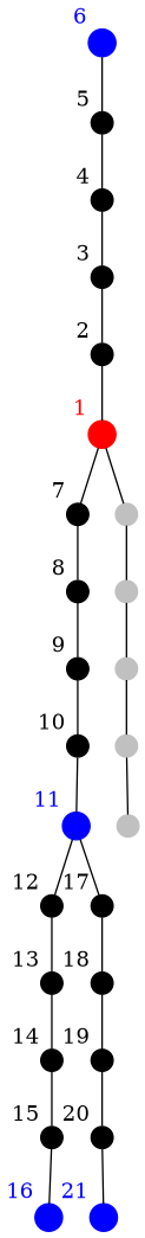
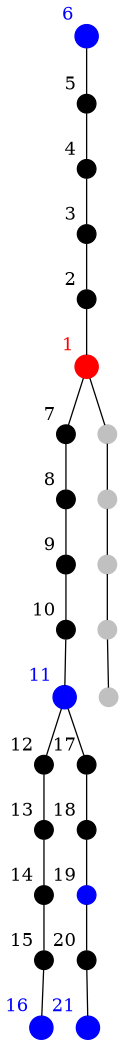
  digraph {
    forcelabels=true
    rankdir=TB
    node [color=Black fontcolor=Black shape=point]
    edge [arrowhead=none splines=false]
    N0 [color=Red fontcolor=Red width=0.25 xlabel=1]
    s2_1 [width=0.2 xlabel=7]
    s5_1 [color=gray width=0.2]
    s1_4 [width=0.2 xlabel=2]
    s1_3 [width=0.2 xlabel=3]
    s1_2 [width=0.2 xlabel=4]
    s1_1 [width=0.2 xlabel=5]
    N1 [color=Blue fontcolor=Blue width=0.25 xlabel=6]
    s2_2 [width=0.2 xlabel=8]
    s2_3 [width=0.2 xlabel=9]
    s2_4 [width=0.2 xlabel=10]
    N2 [color=Blue fontcolor=Blue width=0.25 xlabel=11]
    s3_1 [width=0.2 xlabel=12]
    s4_1 [width=0.2 xlabel=17]
    s3_2 [width=0.2 xlabel=13]
    s3_3 [width=0.2 xlabel=14]
    s3_4 [width=0.2 xlabel=15]
    N3 [color=Blue fontcolor=Blue width=0.25 xlabel=16]
    s4_2 [width=0.2 xlabel=18]
-   s4_3 [width=0.2 xlabel=19]
+   s4_3 [color=Blue width=0.2 xlabel=19]
    s4_4 [width=0.2 xlabel=20]
    N4 [color=Blue fontcolor=Blue width=0.25 xlabel=21]
    s5_2 [color=gray width=0.2]
    s5_3 [color=gray width=0.2]
    s5_4 [color=gray width=0.2]
    N5 [color=gray width=0.2]
    N0 -> s2_1
    N0 -> s5_1
    s2_1 -> s2_2
    s5_1 -> s5_2
    s1_4 -> N0
    s1_3 -> s1_4
    s1_2 -> s1_3
    s1_1 -> s1_2
    N1 -> s1_1
    s2_2 -> s2_3
    s2_3 -> s2_4
    s2_4 -> N2
    N2 -> s3_1
    N2 -> s4_1
    s3_1 -> s3_2
    s4_1 -> s4_2
    s3_2 -> s3_3
    s3_3 -> s3_4
    s3_4 -> N3
    s4_2 -> s4_3
    s4_3 -> s4_4
    s4_4 -> N4
    s5_2 -> s5_3
    s5_3 -> s5_4
    s5_4 -> N5
  }
